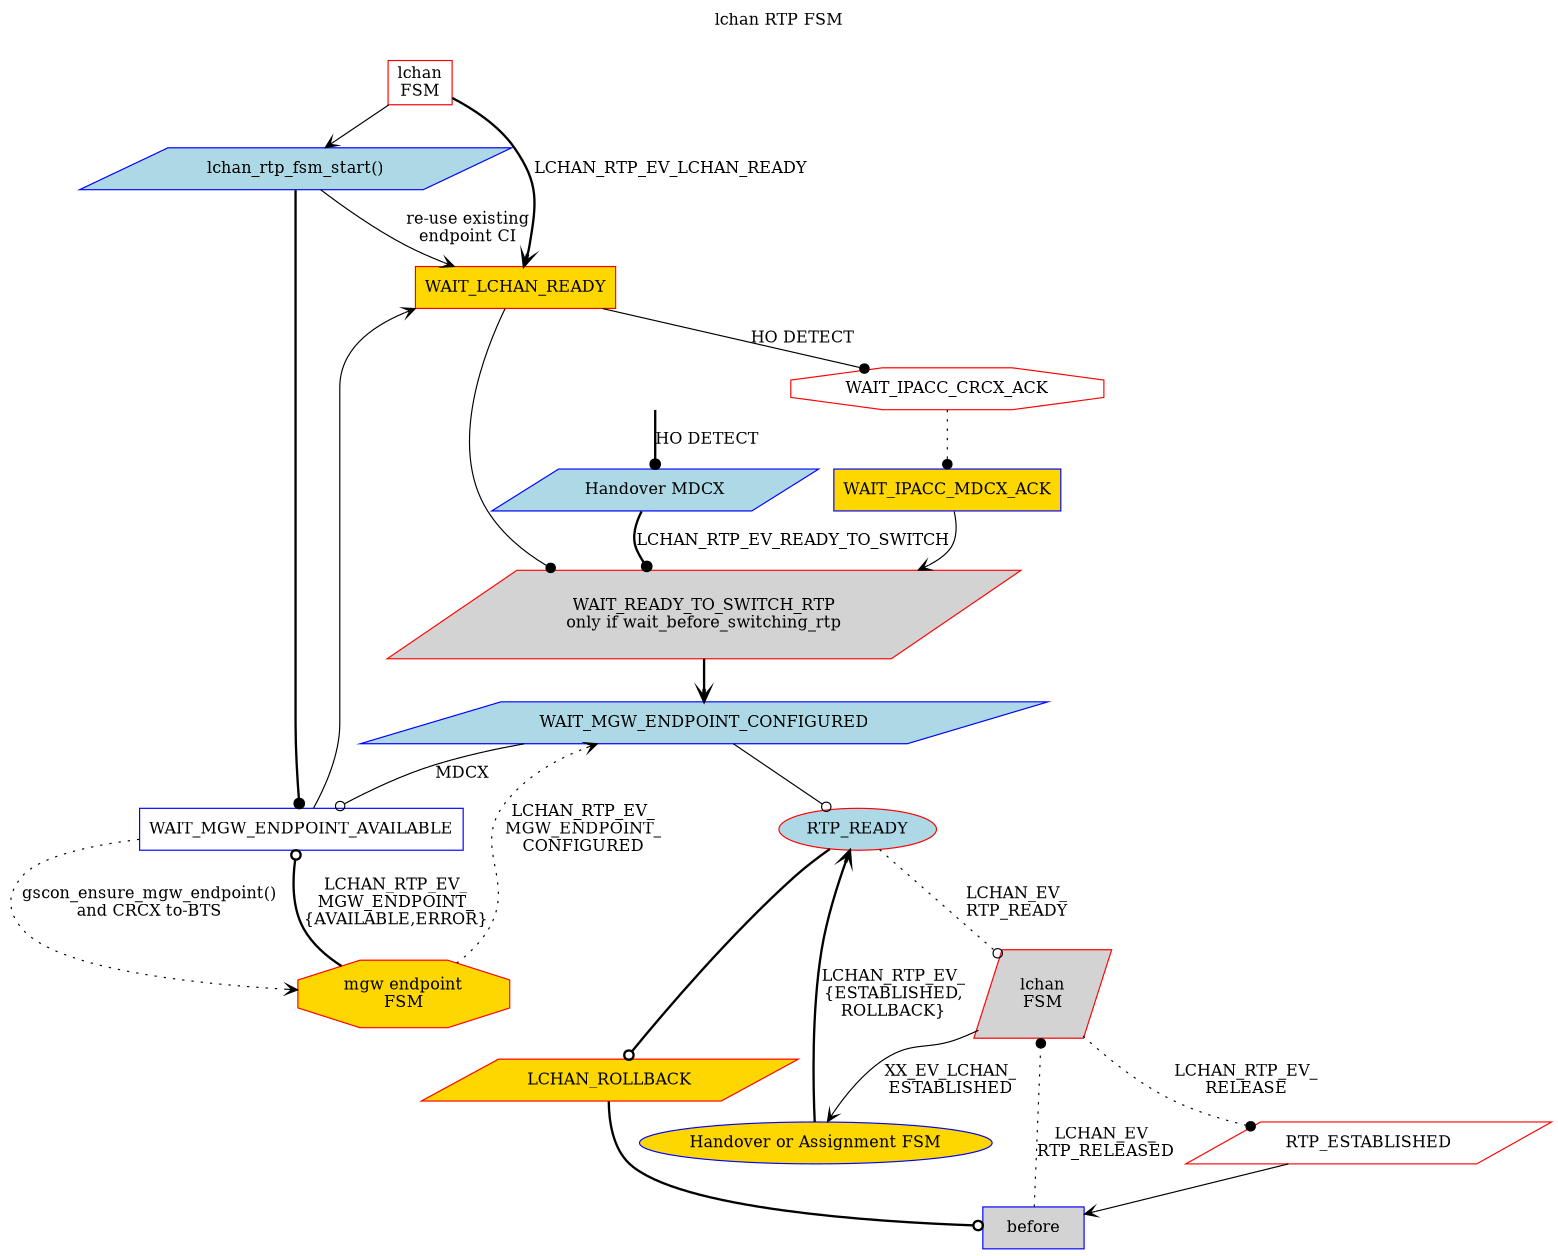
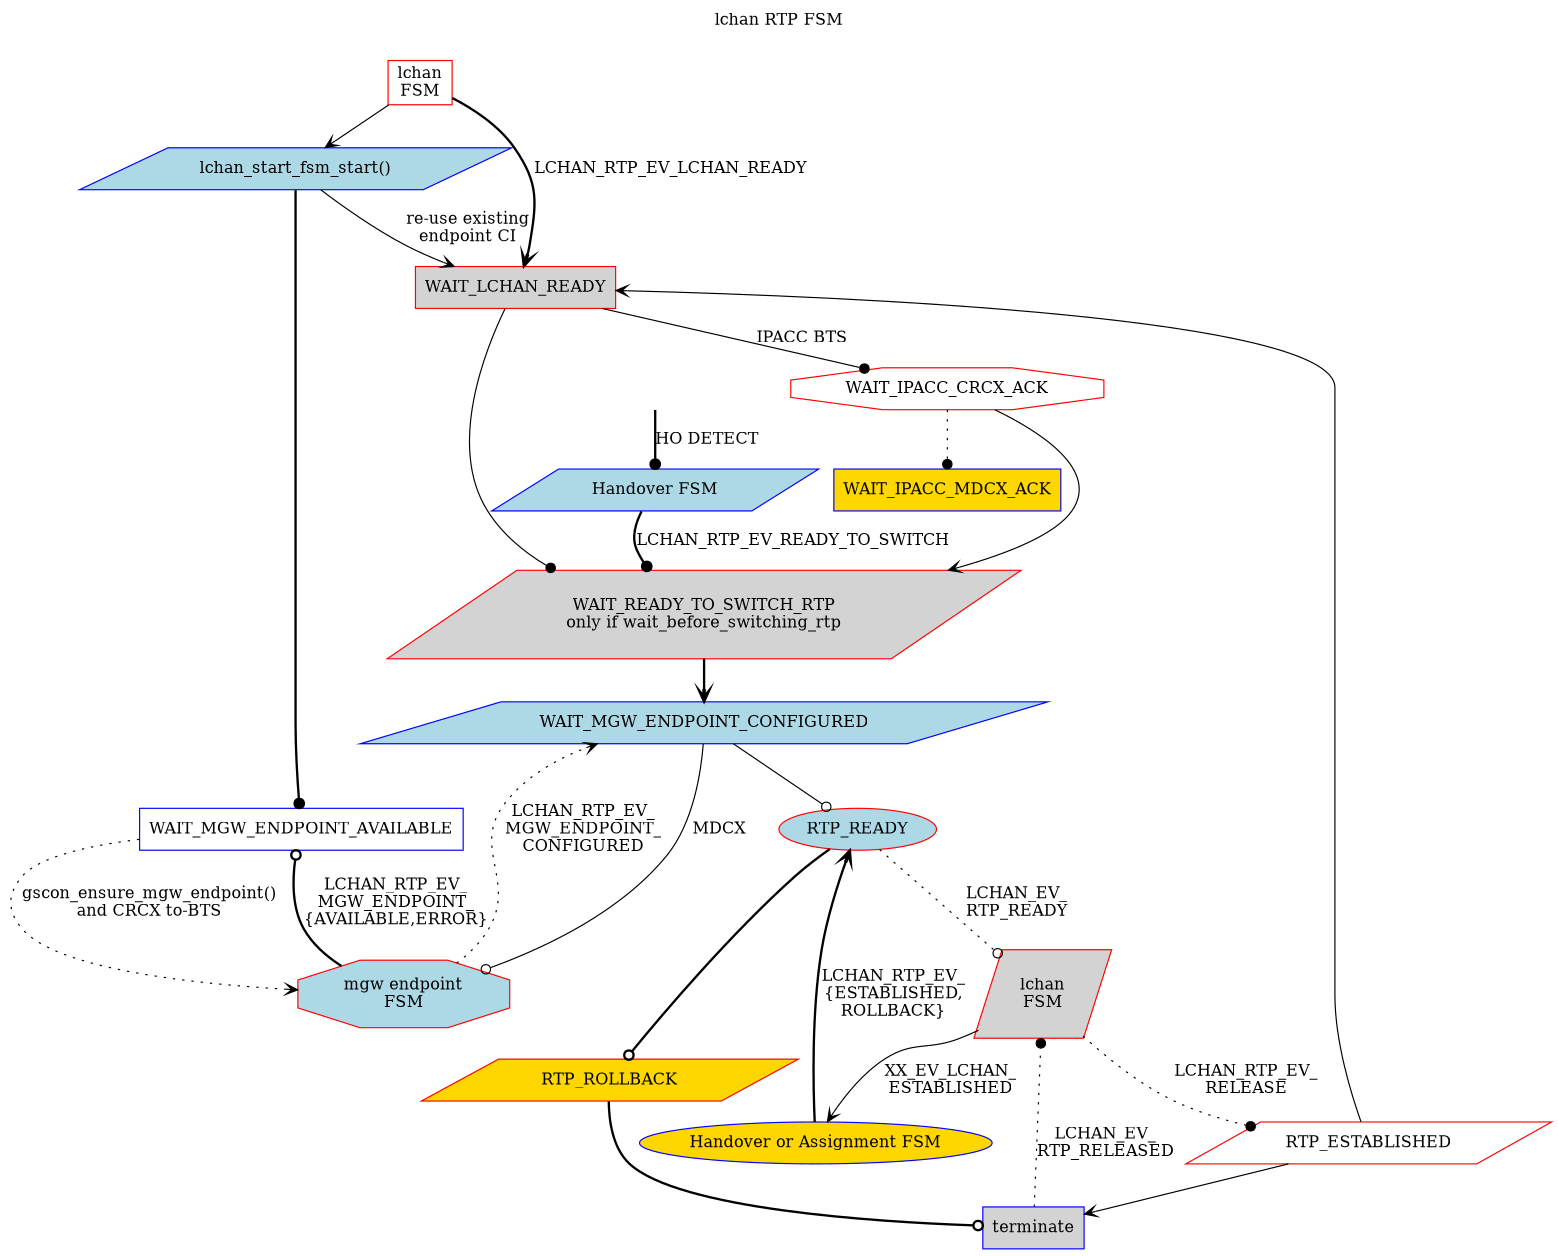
  digraph {
    label="lchan RTP FSM"
    labelloc=t
    rankdir=TB
    node [color=red fillcolor=lightblue shape=parallelogram style=filled]
    edge [arrowhead=vee style=solid]
    n1 [fillcolor=white label="lchan\nFSM" shape=box]
-   n2 [color=blue label="lchan_rtp_fsm_start()"]
-   WAIT_LCHAN_READY [fillcolor=gold shape=box]
+   n2 [color=blue label="lchan_start_fsm_start()"]
+   WAIT_LCHAN_READY [fillcolor=lightgrey shape=box]
    WAIT_MGW_ENDPOINT_AVAILABLE [color=blue fillcolor=white shape=box]
    n5 [fillcolor=lightgrey label="WAIT_READY_TO_SWITCH_RTP\nonly if wait_before_switching_rtp"]
    WAIT_IPACC_CRCX_ACK [fillcolor=white shape=octagon]
    n7 [fillcolor=lightgrey label="lchan\nFSM"]
    n8 [color=blue fillcolor=gold label="Handover or Assignment FSM" shape=ellipse]
    RTP_ESTABLISHED [fillcolor=white]
    RTP_READY [shape=ellipse]
-   terminate [color=blue fillcolor=lightgrey shape=box label=before]
-   RTP_ROLLBACK [fillcolor=gold label=LCHAN_ROLLBACK]
+   terminate [color=blue fillcolor=lightgrey shape=box]
+   RTP_ROLLBACK [fillcolor=gold]
    invisible [style=invisible color="" fillcolor="" shape=""]
-   n14 [color=blue label="Handover MDCX"]
+   n14 [color=blue label="Handover FSM"]
    WAIT_MGW_ENDPOINT_CONFIGURED [color=blue]
-   n16 [fillcolor=gold label="mgw endpoint\nFSM" shape=octagon]
+   n16 [label="mgw endpoint\nFSM" shape=octagon]
    WAIT_IPACC_MDCX_ACK [color=blue fillcolor=gold shape=box]
    n1 -> n2
    n1 -> WAIT_LCHAN_READY [label=LCHAN_RTP_EV_LCHAN_READY style=bold]
    n2 -> WAIT_LCHAN_READY [label="re-use existing\nendpoint CI"]
    n2 -> WAIT_MGW_ENDPOINT_AVAILABLE [arrowhead=dot style=bold]
    WAIT_LCHAN_READY -> n5 [arrowhead=dot]
-   WAIT_LCHAN_READY -> WAIT_IPACC_CRCX_ACK [arrowhead=dot label="HO DETECT"]
-   WAIT_MGW_ENDPOINT_AVAILABLE -> WAIT_LCHAN_READY
+   WAIT_LCHAN_READY -> WAIT_IPACC_CRCX_ACK [arrowhead=dot label="IPACC BTS"]
+   RTP_ESTABLISHED -> WAIT_LCHAN_READY
    WAIT_MGW_ENDPOINT_AVAILABLE -> n16 [label="gscon_ensure_mgw_endpoint()\nand CRCX to-BTS" style=dotted]
    n5 -> WAIT_MGW_ENDPOINT_CONFIGURED [style=bold]
    WAIT_IPACC_CRCX_ACK -> WAIT_IPACC_MDCX_ACK [arrowhead=dot style=dotted]
    n7 -> n8 [label="XX_EV_LCHAN_\nESTABLISHED"]
    n7 -> RTP_ESTABLISHED [arrowhead=dot label="LCHAN_RTP_EV_\nRELEASE" style=dotted]
    n8 -> RTP_READY [label="LCHAN_RTP_EV_\n{ESTABLISHED,\nROLLBACK}" style=bold]
    RTP_ESTABLISHED -> terminate
    RTP_READY -> n7 [arrowhead=odot label="LCHAN_EV_\nRTP_READY" style=dotted]
    RTP_READY -> RTP_ROLLBACK [arrowhead=odot style=bold]
    terminate -> n7 [arrowhead=dot label="LCHAN_EV_\nRTP_RELEASED" style=dotted]
    RTP_ROLLBACK -> terminate [arrowhead=odot style=bold]
    invisible -> n14 [arrowhead=dot label="HO DETECT" style=bold]
    n14 -> n5 [arrowhead=dot label=LCHAN_RTP_EV_READY_TO_SWITCH style=bold]
    WAIT_MGW_ENDPOINT_CONFIGURED -> RTP_READY [arrowhead=odot]
-   WAIT_MGW_ENDPOINT_CONFIGURED -> WAIT_MGW_ENDPOINT_AVAILABLE [arrowhead=odot label=MDCX]
+   WAIT_MGW_ENDPOINT_CONFIGURED -> n16 [arrowhead=odot label=MDCX]
    n16 -> WAIT_MGW_ENDPOINT_AVAILABLE [arrowhead=odot label="LCHAN_RTP_EV_\nMGW_ENDPOINT_\n{AVAILABLE,ERROR}" style=bold]
    n16 -> WAIT_MGW_ENDPOINT_CONFIGURED [label="LCHAN_RTP_EV_\nMGW_ENDPOINT_\nCONFIGURED" style=dotted]
-   WAIT_IPACC_MDCX_ACK -> n5
+   WAIT_IPACC_CRCX_ACK -> n5
  }
